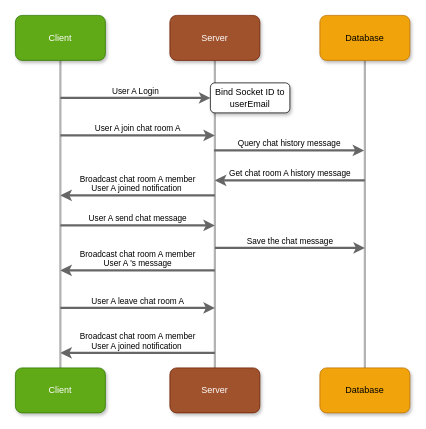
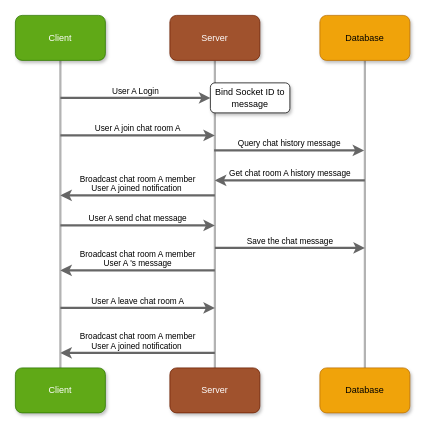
  <mxCell id="0" />
  <mxCell id="1" parent="0" />
  <mxCell id="2" style="edgeStyle=orthogonalEdgeStyle;rounded=0;orthogonalLoop=1;jettySize=auto;html=1;exitX=0.5;exitY=1;exitDx=0;exitDy=0;entryX=0.5;entryY=0;entryDx=0;entryDy=0;fillColor=#f5f5f5;strokeColor=#B3B3B3;endArrow=none;endFill=0;strokeWidth=3;" edge="1" parent="1" source="3" target="8"><mxGeometry relative="1" as="geometry" /></mxCell>
  <mxCell id="3" value="Client" style="rounded=1;whiteSpace=wrap;html=1;fillColor=#60a917;strokeColor=#2D7600;fontColor=#ffffff;shadow=1;" vertex="1" parent="1"><mxGeometry x="20" y="20" width="120" height="60" as="geometry" /></mxCell>
  <mxCell id="4" style="edgeStyle=orthogonalEdgeStyle;rounded=0;orthogonalLoop=1;jettySize=auto;html=1;exitX=0.5;exitY=1;exitDx=0;exitDy=0;entryX=0.5;entryY=0;entryDx=0;entryDy=0;strokeColor=#B3B3B3;strokeWidth=3;endArrow=none;endFill=0;" edge="1" parent="1" source="5" target="10"><mxGeometry relative="1" as="geometry" /></mxCell>
  <mxCell id="5" value="Database" style="rounded=1;whiteSpace=wrap;html=1;fillColor=#f0a30a;strokeColor=#BD7000;fontColor=#000000;shadow=1;" vertex="1" parent="1"><mxGeometry x="426" y="20" width="120" height="60" as="geometry" /></mxCell>
  <mxCell id="6" style="edgeStyle=orthogonalEdgeStyle;rounded=0;orthogonalLoop=1;jettySize=auto;html=1;exitX=0.5;exitY=1;exitDx=0;exitDy=0;entryX=0.5;entryY=0;entryDx=0;entryDy=0;strokeColor=#B3B3B3;strokeWidth=3;endArrow=none;endFill=0;" edge="1" parent="1" source="7" target="9"><mxGeometry relative="1" as="geometry" /></mxCell>
  <mxCell id="7" value="Server" style="rounded=1;whiteSpace=wrap;html=1;fillColor=#a0522d;strokeColor=#6D1F00;fontColor=#ffffff;shadow=1;" vertex="1" parent="1"><mxGeometry x="226" y="20" width="120" height="60" as="geometry" /></mxCell>
  <mxCell id="8" value="Client" style="rounded=1;whiteSpace=wrap;html=1;fillColor=#60a917;strokeColor=#2D7600;fontColor=#ffffff;shadow=1;" vertex="1" parent="1"><mxGeometry x="20" y="490" width="120" height="60" as="geometry" /></mxCell>
  <mxCell id="9" value="Server" style="rounded=1;whiteSpace=wrap;html=1;fillColor=#a0522d;strokeColor=#6D1F00;fontColor=#ffffff;shadow=1;" vertex="1" parent="1"><mxGeometry x="226" y="490" width="120" height="60" as="geometry" /></mxCell>
  <mxCell id="10" value="Database" style="rounded=1;whiteSpace=wrap;html=1;fillColor=#f0a30a;strokeColor=#BD7000;fontColor=#000000;shadow=1;" vertex="1" parent="1"><mxGeometry x="426" y="490" width="120" height="60" as="geometry" /></mxCell>
  <mxCell id="11" value="User A Login" style="endArrow=classic;html=1;rounded=0;strokeColor=#666666;strokeWidth=3;labelPosition=center;verticalLabelPosition=top;align=center;verticalAlign=bottom;" edge="1" parent="1"><mxGeometry width="50" height="50" relative="1" as="geometry"><mxPoint x="80" y="130" as="sourcePoint" /><mxPoint x="280" y="130" as="targetPoint" /><mxPoint as="offset" /></mxGeometry></mxCell>
- <mxCell id="12" value="Bind Socket ID to userEmail" style="rounded=1;whiteSpace=wrap;html=1;shadow=1;" vertex="1" parent="1"><mxGeometry x="280" y="110" width="106" height="40" as="geometry" /></mxCell>
+ <mxCell id="12" value="Bind Socket ID to message" style="rounded=1;whiteSpace=wrap;html=1;shadow=1;" vertex="1" parent="1"><mxGeometry x="280" y="110" width="106" height="40" as="geometry" /></mxCell>
  <mxCell id="13" value="User A join chat room A" style="endArrow=classic;html=1;rounded=0;strokeColor=#666666;strokeWidth=3;labelPosition=center;verticalLabelPosition=top;align=center;verticalAlign=bottom;" edge="1" parent="1"><mxGeometry width="50" height="50" relative="1" as="geometry"><mxPoint x="80" y="180" as="sourcePoint" /><mxPoint x="286" y="180" as="targetPoint" /><mxPoint as="offset" /></mxGeometry></mxCell>
  <mxCell id="14" value="Broadcast chat room A member&lt;br&gt;User A joined notification&amp;nbsp;" style="endArrow=none;html=1;rounded=0;strokeColor=#666666;strokeWidth=3;labelPosition=center;verticalLabelPosition=top;align=center;verticalAlign=bottom;startArrow=classic;startFill=1;endFill=0;" edge="1" parent="1"><mxGeometry width="50" height="50" relative="1" as="geometry"><mxPoint x="80" y="260" as="sourcePoint" /><mxPoint x="286" y="260" as="targetPoint" /><mxPoint as="offset" /></mxGeometry></mxCell>
  <mxCell id="15" value="Get chat room A history message" style="endArrow=none;html=1;rounded=0;strokeColor=#666666;strokeWidth=3;labelPosition=center;verticalLabelPosition=top;align=center;verticalAlign=bottom;startArrow=classic;startFill=1;endFill=0;" edge="1" parent="1"><mxGeometry width="50" height="50" relative="1" as="geometry"><mxPoint x="286" y="240" as="sourcePoint" /><mxPoint x="486" y="240" as="targetPoint" /><mxPoint as="offset" /></mxGeometry></mxCell>
  <mxCell id="16" value="Query chat history message" style="endArrow=classic;html=1;rounded=0;strokeColor=#666666;strokeWidth=3;labelPosition=center;verticalLabelPosition=top;align=center;verticalAlign=bottom;" edge="1" parent="1"><mxGeometry width="50" height="50" relative="1" as="geometry"><mxPoint x="285" y="200" as="sourcePoint" /><mxPoint x="485" y="200" as="targetPoint" /><mxPoint as="offset" /></mxGeometry></mxCell>
  <mxCell id="17" value="User A send chat message" style="endArrow=classic;html=1;rounded=0;strokeColor=#666666;strokeWidth=3;labelPosition=center;verticalLabelPosition=top;align=center;verticalAlign=bottom;" edge="1" parent="1"><mxGeometry width="50" height="50" relative="1" as="geometry"><mxPoint x="80" y="300" as="sourcePoint" /><mxPoint x="286" y="300" as="targetPoint" /><mxPoint as="offset" /></mxGeometry></mxCell>
  <mxCell id="18" value="Save the chat message" style="endArrow=classic;html=1;rounded=0;strokeColor=#666666;strokeWidth=3;labelPosition=center;verticalLabelPosition=top;align=center;verticalAlign=bottom;" edge="1" parent="1"><mxGeometry width="50" height="50" relative="1" as="geometry"><mxPoint x="286" y="330" as="sourcePoint" /><mxPoint x="486" y="330" as="targetPoint" /><mxPoint as="offset" /></mxGeometry></mxCell>
  <mxCell id="19" value="Broadcast chat room A member&lt;br&gt;User A 's message" style="endArrow=none;html=1;rounded=0;strokeColor=#666666;strokeWidth=3;labelPosition=center;verticalLabelPosition=top;align=center;verticalAlign=bottom;startArrow=classic;startFill=1;endFill=0;" edge="1" parent="1"><mxGeometry width="50" height="50" relative="1" as="geometry"><mxPoint x="80" y="360" as="sourcePoint" /><mxPoint x="286" y="360" as="targetPoint" /><mxPoint as="offset" /></mxGeometry></mxCell>
  <mxCell id="20" value="User A leave chat room A" style="endArrow=classic;html=1;rounded=0;strokeColor=#666666;strokeWidth=3;labelPosition=center;verticalLabelPosition=top;align=center;verticalAlign=bottom;" edge="1" parent="1"><mxGeometry width="50" height="50" relative="1" as="geometry"><mxPoint x="80" y="410" as="sourcePoint" /><mxPoint x="286" y="410" as="targetPoint" /><mxPoint as="offset" /></mxGeometry></mxCell>
  <mxCell id="21" value="Broadcast chat room A member&lt;br&gt;User A joined notification&amp;nbsp;" style="endArrow=none;html=1;rounded=0;strokeColor=#666666;strokeWidth=3;labelPosition=center;verticalLabelPosition=top;align=center;verticalAlign=bottom;startArrow=classic;startFill=1;endFill=0;" edge="1" parent="1"><mxGeometry width="50" height="50" relative="1" as="geometry"><mxPoint x="80" y="470" as="sourcePoint" /><mxPoint x="286" y="470" as="targetPoint" /><mxPoint as="offset" /></mxGeometry></mxCell>
